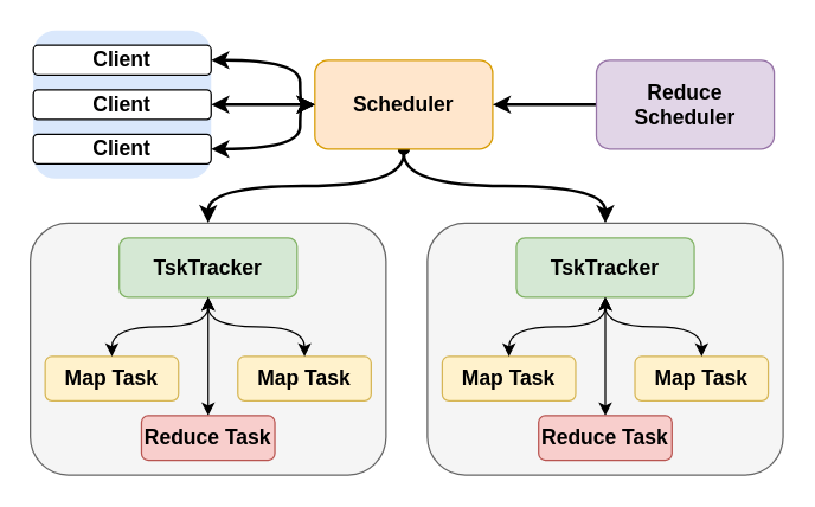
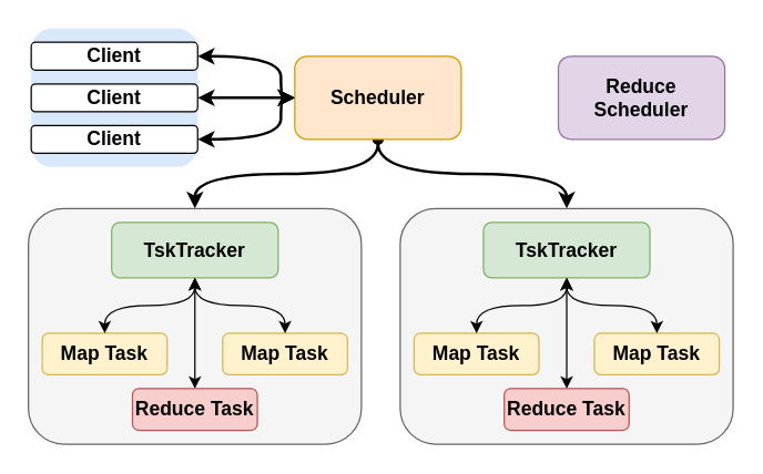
  <mxCell id="0" />
  <mxCell id="1" parent="0" />
  <mxCell id="2" value="" style="rounded=1;whiteSpace=wrap;html=1;fillColor=#dae8fc;strokeColor=none;fontSize=14;fontStyle=1" vertex="1" parent="1"><mxGeometry x="22" y="20" width="120" height="100" as="geometry" /></mxCell>
  <mxCell id="3" value="" style="edgeStyle=orthogonalEdgeStyle;rounded=0;orthogonalLoop=1;jettySize=auto;html=1;startArrow=classic;startFill=1;strokeWidth=2;fontSize=14;fontStyle=1" edge="1" parent="1" source="6" target="7"><mxGeometry relative="1" as="geometry" /></mxCell>
  <mxCell id="4" style="edgeStyle=orthogonalEdgeStyle;curved=1;orthogonalLoop=1;jettySize=auto;html=1;exitX=0.5;exitY=1;exitDx=0;exitDy=0;entryX=0.5;entryY=0;entryDx=0;entryDy=0;startArrow=oval;startFill=1;strokeWidth=2;fontSize=14;fontStyle=1" edge="1" parent="1" source="6" target="15"><mxGeometry relative="1" as="geometry" /></mxCell>
  <mxCell id="5" style="edgeStyle=orthogonalEdgeStyle;curved=1;orthogonalLoop=1;jettySize=auto;html=1;exitX=0.5;exitY=1;exitDx=0;exitDy=0;entryX=0.5;entryY=0;entryDx=0;entryDy=0;startArrow=oval;startFill=1;endArrow=classic;endFill=1;strokeWidth=2;fontSize=14;" edge="1" parent="1" source="6" target="24"><mxGeometry relative="1" as="geometry" /></mxCell>
  <mxCell id="6" value="Scheduler" style="rounded=1;whiteSpace=wrap;html=1;fillColor=#ffe6cc;strokeColor=#d79b00;fontSize=14;fontStyle=1" vertex="1" parent="1"><mxGeometry x="212" y="40" width="120" height="60" as="geometry" /></mxCell>
  <mxCell id="7" value="Client" style="rounded=1;whiteSpace=wrap;html=1;fontSize=14;fontStyle=1" vertex="1" parent="1"><mxGeometry x="22" y="60" width="120" height="20" as="geometry" /></mxCell>
- <mxCell id="8" value="" style="edgeStyle=orthogonalEdgeStyle;rounded=0;orthogonalLoop=1;jettySize=auto;html=1;strokeWidth=2;fontSize=14;fontStyle=1" edge="1" parent="1" source="9" target="6"><mxGeometry relative="1" as="geometry" /></mxCell>
  <mxCell id="9" value="Reduce Scheduler" style="rounded=1;whiteSpace=wrap;html=1;fillColor=#e1d5e7;strokeColor=#9673a6;fontSize=14;fontStyle=1" vertex="1" parent="1"><mxGeometry x="402" y="40" width="120" height="60" as="geometry" /></mxCell>
  <mxCell id="10" style="edgeStyle=orthogonalEdgeStyle;orthogonalLoop=1;jettySize=auto;html=1;exitX=1;exitY=0.5;exitDx=0;exitDy=0;entryX=0;entryY=0.5;entryDx=0;entryDy=0;startArrow=classic;startFill=1;curved=1;strokeWidth=2;fontSize=14;fontStyle=1" edge="1" parent="1" source="11" target="6"><mxGeometry relative="1" as="geometry"><Array as="points"><mxPoint x="202" y="100" /></Array></mxGeometry></mxCell>
  <mxCell id="11" value="Client" style="rounded=1;whiteSpace=wrap;html=1;fontSize=14;fontStyle=1" vertex="1" parent="1"><mxGeometry x="22" y="90" width="120" height="20" as="geometry" /></mxCell>
  <mxCell id="12" style="edgeStyle=orthogonalEdgeStyle;orthogonalLoop=1;jettySize=auto;html=1;exitX=1;exitY=0.5;exitDx=0;exitDy=0;startArrow=classic;startFill=1;curved=1;entryX=0;entryY=0.5;entryDx=0;entryDy=0;strokeWidth=2;fontSize=14;fontStyle=1" edge="1" parent="1" source="13" target="6"><mxGeometry relative="1" as="geometry"><mxPoint x="202" y="70" as="targetPoint" /><Array as="points"><mxPoint x="202" y="40" /><mxPoint x="202" y="70" /></Array></mxGeometry></mxCell>
  <mxCell id="13" value="Client" style="rounded=1;whiteSpace=wrap;html=1;fontSize=14;fontStyle=1" vertex="1" parent="1"><mxGeometry x="22" y="30" width="120" height="20" as="geometry" /></mxCell>
  <mxCell id="14" value="" style="group;fillColor=#f5f5f5;strokeColor=#666666;fontSize=14;fontStyle=1;rounded=1;fontColor=#333333;" vertex="1" connectable="0" parent="1"><mxGeometry x="20" y="150" width="240" height="170" as="geometry" /></mxCell>
  <mxCell id="15" value="" style="rounded=1;whiteSpace=wrap;html=1;fontSize=14;fontStyle=1;fillColor=none;strokeColor=none;" vertex="1" parent="14"><mxGeometry width="240" height="170" as="geometry" /></mxCell>
  <mxCell id="16" value="TskTracker" style="rounded=1;whiteSpace=wrap;html=1;fillColor=#d5e8d4;strokeColor=#82b366;fontSize=14;fontStyle=1" vertex="1" parent="14"><mxGeometry x="60" y="10" width="120" height="40" as="geometry" /></mxCell>
  <mxCell id="17" value="Map Task" style="rounded=1;whiteSpace=wrap;html=1;fillColor=#fff2cc;strokeColor=#d6b656;fontSize=14;fontStyle=1" vertex="1" parent="14"><mxGeometry x="10" y="90" width="90" height="30" as="geometry" /></mxCell>
  <mxCell id="18" style="edgeStyle=orthogonalEdgeStyle;curved=1;orthogonalLoop=1;jettySize=auto;html=1;exitX=0.5;exitY=1;exitDx=0;exitDy=0;entryX=0.5;entryY=0;entryDx=0;entryDy=0;startArrow=classic;startFill=1;fontSize=14;fontStyle=1" edge="1" parent="14" source="16" target="17"><mxGeometry relative="1" as="geometry" /></mxCell>
  <mxCell id="19" value="Map Task" style="rounded=1;whiteSpace=wrap;html=1;fillColor=#fff2cc;strokeColor=#d6b656;fontSize=14;fontStyle=1" vertex="1" parent="14"><mxGeometry x="140" y="90" width="90" height="30" as="geometry" /></mxCell>
  <mxCell id="20" style="edgeStyle=orthogonalEdgeStyle;curved=1;orthogonalLoop=1;jettySize=auto;html=1;exitX=0.5;exitY=1;exitDx=0;exitDy=0;startArrow=classic;startFill=1;fontSize=14;fontStyle=1" edge="1" parent="14" source="16" target="19"><mxGeometry relative="1" as="geometry" /></mxCell>
  <mxCell id="21" style="edgeStyle=orthogonalEdgeStyle;curved=1;orthogonalLoop=1;jettySize=auto;html=1;exitX=0.5;exitY=0;exitDx=0;exitDy=0;entryX=0.5;entryY=1;entryDx=0;entryDy=0;startArrow=classic;startFill=1;fontSize=14;fontStyle=1" edge="1" parent="14" source="22" target="16"><mxGeometry relative="1" as="geometry" /></mxCell>
  <mxCell id="22" value="&lt;div style=&quot;font-size: 14px;&quot;&gt;Reduce Task&lt;/div&gt;" style="rounded=1;whiteSpace=wrap;html=1;fillColor=#f8cecc;strokeColor=#b85450;fontSize=14;fontStyle=1" vertex="1" parent="14"><mxGeometry x="75" y="130" width="90" height="30" as="geometry" /></mxCell>
  <mxCell id="23" value="" style="group;fillColor=#f5f5f5;strokeColor=#666666;fontSize=14;fontStyle=1;rounded=1;fontColor=#333333;" vertex="1" connectable="0" parent="1"><mxGeometry x="288" y="150" width="240" height="170" as="geometry" /></mxCell>
  <mxCell id="24" value="" style="rounded=1;whiteSpace=wrap;html=1;fontSize=14;fontStyle=1;fillColor=none;strokeColor=none;" vertex="1" parent="23"><mxGeometry width="240" height="170" as="geometry" /></mxCell>
  <mxCell id="25" value="TskTracker" style="rounded=1;whiteSpace=wrap;html=1;fillColor=#d5e8d4;strokeColor=#82b366;fontSize=14;fontStyle=1" vertex="1" parent="23"><mxGeometry x="60" y="10" width="120" height="40" as="geometry" /></mxCell>
  <mxCell id="26" value="Map Task" style="rounded=1;whiteSpace=wrap;html=1;fillColor=#fff2cc;strokeColor=#d6b656;fontSize=14;fontStyle=1" vertex="1" parent="23"><mxGeometry x="10" y="90" width="90" height="30" as="geometry" /></mxCell>
  <mxCell id="27" style="edgeStyle=orthogonalEdgeStyle;curved=1;orthogonalLoop=1;jettySize=auto;html=1;exitX=0.5;exitY=1;exitDx=0;exitDy=0;entryX=0.5;entryY=0;entryDx=0;entryDy=0;startArrow=classic;startFill=1;fontSize=14;fontStyle=1" edge="1" parent="23" source="25" target="26"><mxGeometry relative="1" as="geometry" /></mxCell>
  <mxCell id="28" value="Map Task" style="rounded=1;whiteSpace=wrap;html=1;fillColor=#fff2cc;strokeColor=#d6b656;fontSize=14;fontStyle=1" vertex="1" parent="23"><mxGeometry x="140" y="90" width="90" height="30" as="geometry" /></mxCell>
  <mxCell id="29" style="edgeStyle=orthogonalEdgeStyle;curved=1;orthogonalLoop=1;jettySize=auto;html=1;exitX=0.5;exitY=1;exitDx=0;exitDy=0;startArrow=classic;startFill=1;fontSize=14;fontStyle=1" edge="1" parent="23" source="25" target="28"><mxGeometry relative="1" as="geometry" /></mxCell>
  <mxCell id="30" style="edgeStyle=orthogonalEdgeStyle;curved=1;orthogonalLoop=1;jettySize=auto;html=1;exitX=0.5;exitY=0;exitDx=0;exitDy=0;entryX=0.5;entryY=1;entryDx=0;entryDy=0;startArrow=classic;startFill=1;fontSize=14;fontStyle=1" edge="1" parent="23" source="31" target="25"><mxGeometry relative="1" as="geometry" /></mxCell>
  <mxCell id="31" value="&lt;div style=&quot;font-size: 14px;&quot;&gt;Reduce Task&lt;/div&gt;" style="rounded=1;whiteSpace=wrap;html=1;fillColor=#f8cecc;strokeColor=#b85450;fontSize=14;fontStyle=1" vertex="1" parent="23"><mxGeometry x="75" y="130" width="90" height="30" as="geometry" /></mxCell>
